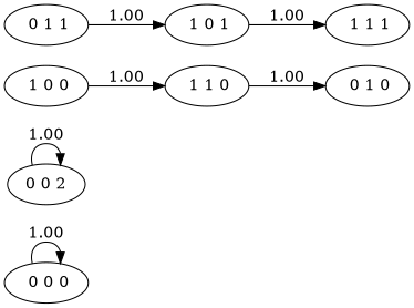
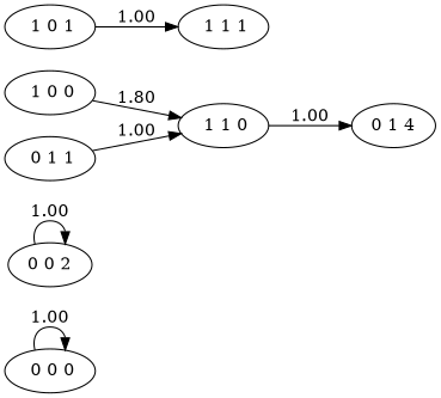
  digraph {
    rankdir=LR
    n1 [label=" 0 0 0"]
    n2 [label="0 0 2"]
-   n3 [label=" 0 1 0"]
+   n3 [label="0 1 4"]
    n4 [label=" 1 0 0"]
    n5 [label=" 1 1 0"]
    n6 [label=" 0 1 1"]
    n7 [label=" 1 0 1"]
    n8 [label=" 1 1 1"]
    n1 -> n1 [label=1.00]
    n2 -> n2 [label=1.00]
-   n4 -> n5 [label=1.00]
+   n4 -> n5 [label=1.80]
    n5 -> n3 [label=1.00]
-   n6 -> n7 [label=1.00]
+   n6 -> n5 [label=1.00]
    n7 -> n8 [label=1.00]
  }
